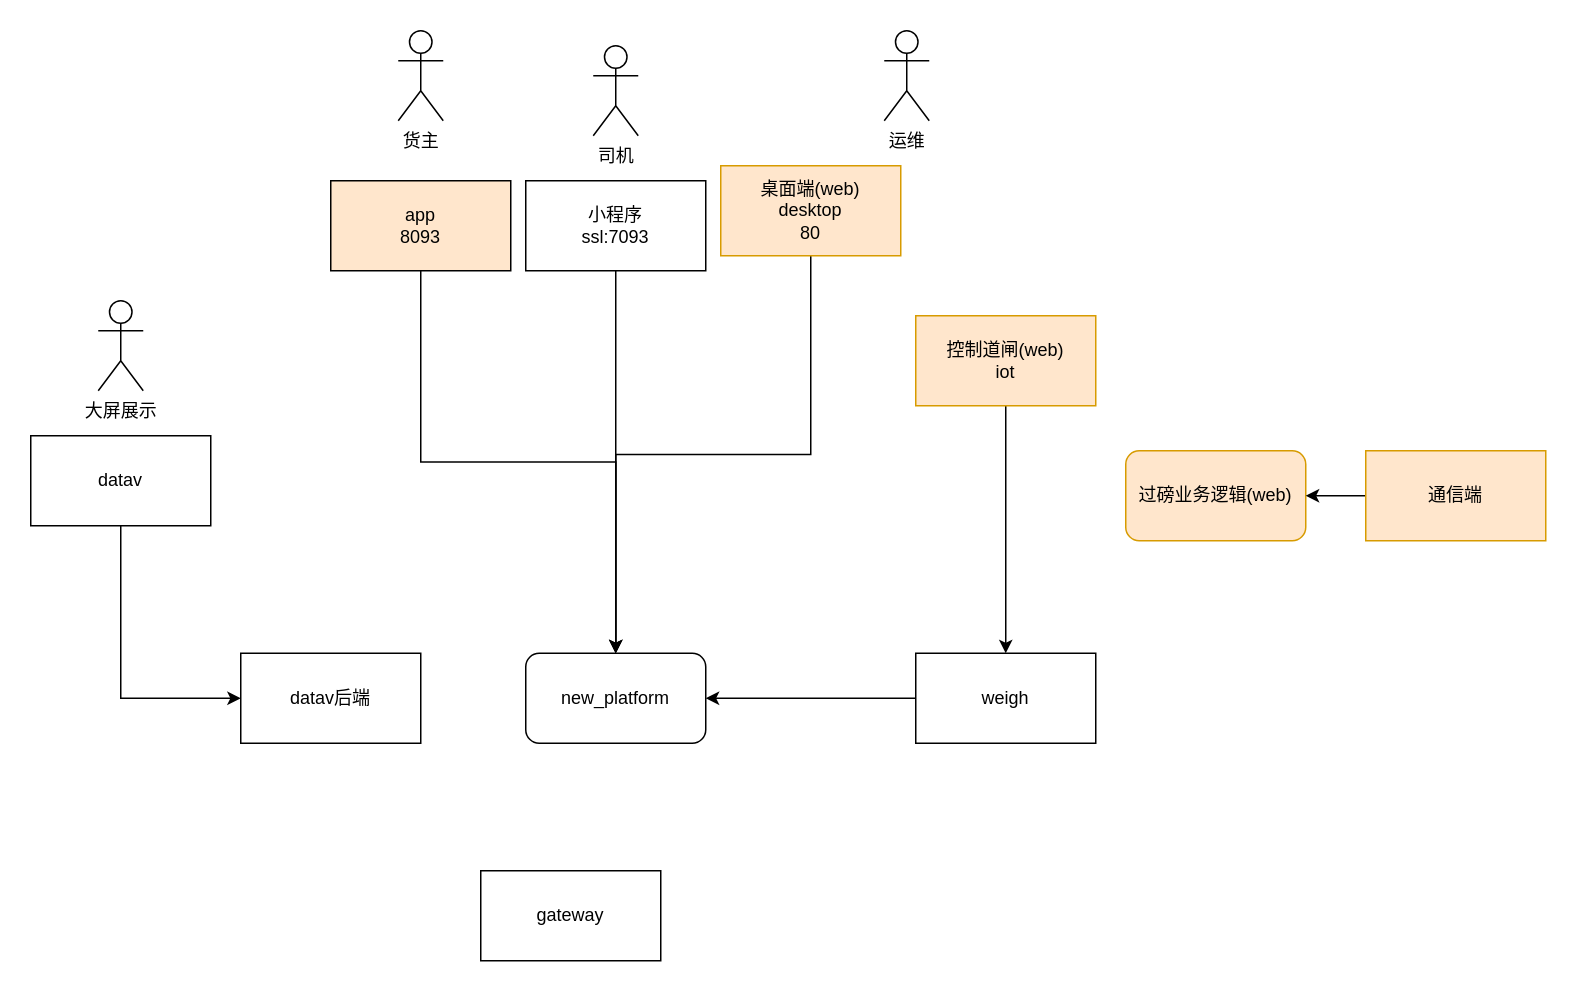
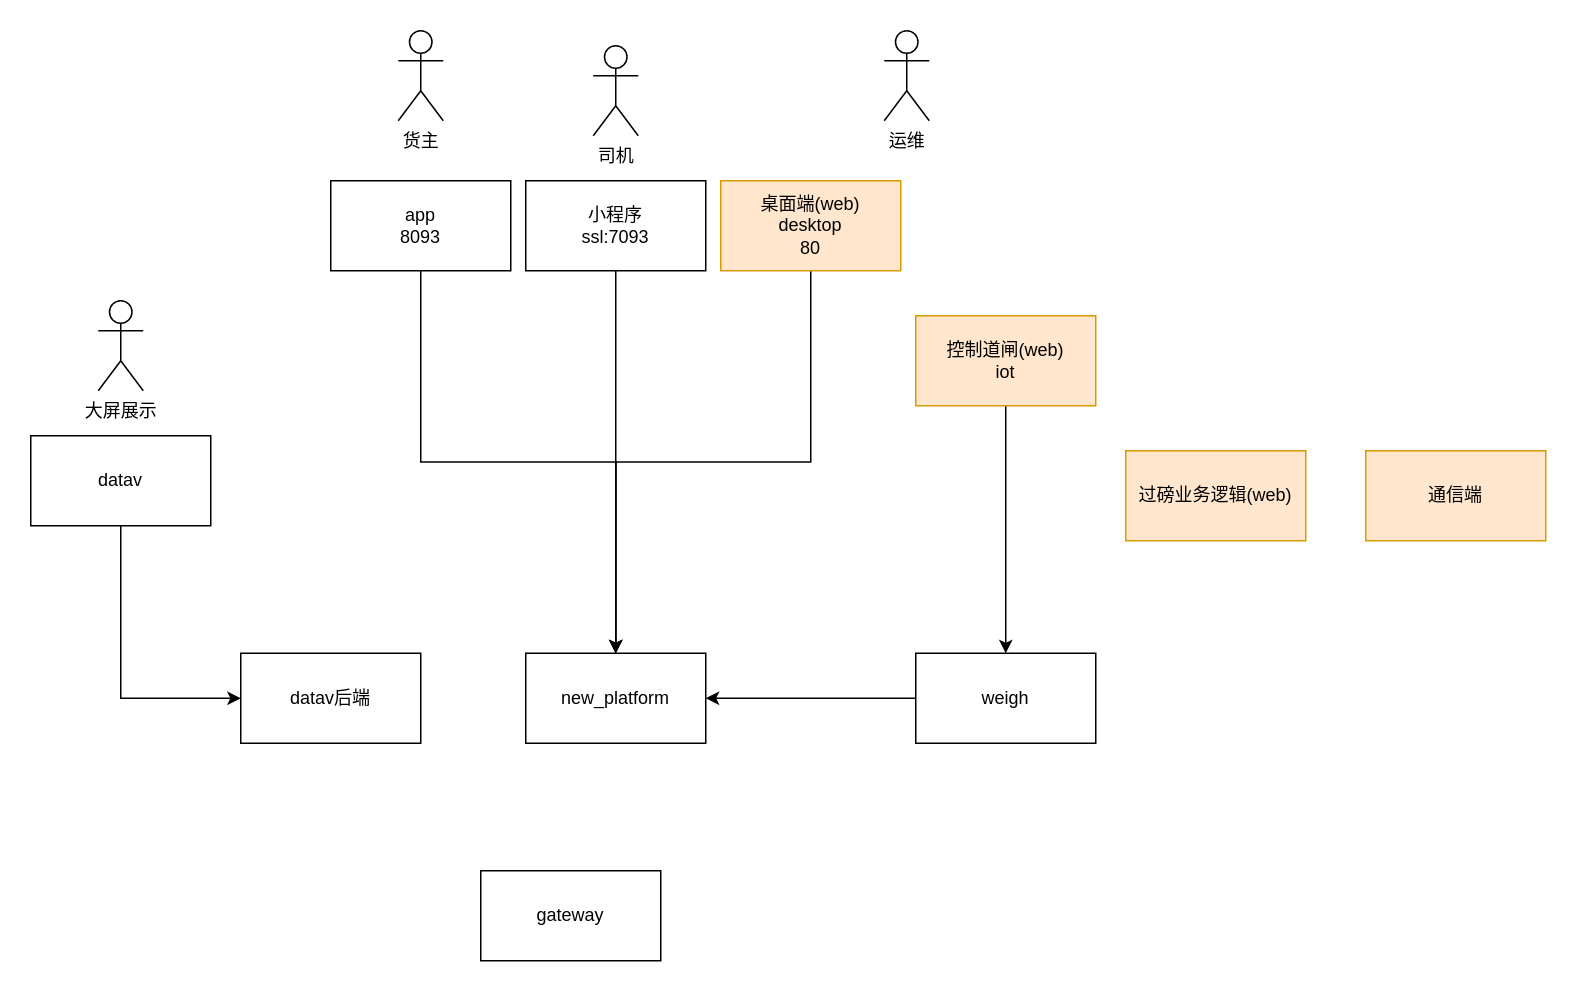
  <mxCell id="0" />
  <mxCell id="1" parent="0" />
  <mxCell id="2" style="edgeStyle=orthogonalEdgeStyle;rounded=0;orthogonalLoop=1;jettySize=auto;html=1;exitX=0.5;exitY=1;exitDx=0;exitDy=0;" parent="1" source="3" target="19" edge="1"><mxGeometry relative="1" as="geometry" /></mxCell>
- <mxCell id="3" value="桌面端(web)&lt;br&gt;desktop&lt;br&gt;80" style="rounded=0;whiteSpace=wrap;html=1;fillColor=#ffe6cc;strokeColor=#d79b00;" parent="1" vertex="1"><mxGeometry x="480" y="110" width="120" height="60" as="geometry" /></mxCell>
+ <mxCell id="3" value="桌面端(web)&lt;br&gt;desktop&lt;br&gt;80" style="rounded=0;whiteSpace=wrap;html=1;fillColor=#ffe6cc;strokeColor=#d79b00;" parent="1" vertex="1"><mxGeometry x="480" y="120" width="120" height="60" as="geometry" /></mxCell>
  <mxCell id="4" style="edgeStyle=orthogonalEdgeStyle;rounded=0;orthogonalLoop=1;jettySize=auto;html=1;exitX=0.5;exitY=1;exitDx=0;exitDy=0;" parent="1" source="5" target="18" edge="1"><mxGeometry relative="1" as="geometry" /></mxCell>
  <mxCell id="5" value="控制道闸(web)&lt;br&gt;iot" style="rounded=0;whiteSpace=wrap;html=1;fillColor=#ffe6cc;strokeColor=#d79b00;" parent="1" vertex="1"><mxGeometry x="610" y="210" width="120" height="60" as="geometry" /></mxCell>
- <mxCell id="6" value="过磅业务逻辑(web)" style="whiteSpace=wrap;html=1;fillColor=#ffe6cc;strokeColor=#d79b00;rounded=1;" parent="1" vertex="1"><mxGeometry x="750" y="300" width="120" height="60" as="geometry" /></mxCell>
+ <mxCell id="6" value="过磅业务逻辑(web)" style="rounded=0;whiteSpace=wrap;html=1;fillColor=#ffe6cc;strokeColor=#d79b00;" parent="1" vertex="1"><mxGeometry x="750" y="300" width="120" height="60" as="geometry" /></mxCell>
  <mxCell id="7" value="运维" style="shape=umlActor;verticalLabelPosition=bottom;verticalAlign=top;html=1;outlineConnect=0;" parent="1" vertex="1"><mxGeometry x="589" y="20" width="30" height="60" as="geometry" /></mxCell>
  <mxCell id="8" style="edgeStyle=orthogonalEdgeStyle;rounded=0;orthogonalLoop=1;jettySize=auto;html=1;exitX=0.5;exitY=1;exitDx=0;exitDy=0;entryX=0.5;entryY=0;entryDx=0;entryDy=0;" parent="1" source="9" target="19" edge="1"><mxGeometry relative="1" as="geometry" /></mxCell>
  <mxCell id="9" value="小程序&lt;br&gt;ssl:7093" style="rounded=0;whiteSpace=wrap;html=1;" parent="1" vertex="1"><mxGeometry x="350" y="120" width="120" height="60" as="geometry" /></mxCell>
  <mxCell id="10" value="司机" style="shape=umlActor;verticalLabelPosition=bottom;verticalAlign=top;html=1;outlineConnect=0;" parent="1" vertex="1"><mxGeometry x="395" y="30" width="30" height="60" as="geometry" /></mxCell>
  <mxCell id="11" value="gateway" style="rounded=0;whiteSpace=wrap;html=1;" parent="1" vertex="1"><mxGeometry x="320" y="580" width="120" height="60" as="geometry" /></mxCell>
  <mxCell id="12" style="edgeStyle=orthogonalEdgeStyle;rounded=0;orthogonalLoop=1;jettySize=auto;html=1;exitX=0.5;exitY=1;exitDx=0;exitDy=0;entryX=0.5;entryY=0;entryDx=0;entryDy=0;" parent="1" source="13" target="19" edge="1"><mxGeometry relative="1" as="geometry"><mxPoint x="480" y="440" as="targetPoint" /></mxGeometry></mxCell>
- <mxCell id="13" value="app&lt;br&gt;8093" style="rounded=0;whiteSpace=wrap;html=1;fillColor=#ffe6cc;" parent="1" vertex="1"><mxGeometry x="220" y="120" width="120" height="60" as="geometry" /></mxCell>
+ <mxCell id="13" value="app&lt;br&gt;8093" style="rounded=0;whiteSpace=wrap;html=1;" parent="1" vertex="1"><mxGeometry x="220" y="120" width="120" height="60" as="geometry" /></mxCell>
  <mxCell id="14" value="货主" style="shape=umlActor;verticalLabelPosition=bottom;verticalAlign=top;html=1;outlineConnect=0;" parent="1" vertex="1"><mxGeometry x="265" y="20" width="30" height="60" as="geometry" /></mxCell>
- <mxCell id="15" style="edgeStyle=orthogonalEdgeStyle;rounded=0;orthogonalLoop=1;jettySize=auto;html=1;exitX=0;exitY=0.5;exitDx=0;exitDy=0;entryX=1;entryY=0.5;entryDx=0;entryDy=0;" parent="1" source="16" target="6" edge="1"><mxGeometry relative="1" as="geometry" /></mxCell>
  <mxCell id="16" value="通信端" style="rounded=0;whiteSpace=wrap;html=1;fillColor=#ffe6cc;strokeColor=#d79b00;" parent="1" vertex="1"><mxGeometry x="910" y="300" width="120" height="60" as="geometry" /></mxCell>
  <mxCell id="17" style="edgeStyle=orthogonalEdgeStyle;rounded=0;orthogonalLoop=1;jettySize=auto;html=1;exitX=0;exitY=0.5;exitDx=0;exitDy=0;entryX=1;entryY=0.5;entryDx=0;entryDy=0;" parent="1" source="18" target="19" edge="1"><mxGeometry relative="1" as="geometry" /></mxCell>
  <mxCell id="18" value="weigh" style="rounded=0;whiteSpace=wrap;html=1;" parent="1" vertex="1"><mxGeometry x="610" y="435" width="120" height="60" as="geometry" /></mxCell>
- <mxCell id="19" value="new_platform" style="whiteSpace=wrap;html=1;rounded=1;" parent="1" vertex="1"><mxGeometry x="350" y="435" width="120" height="60" as="geometry" /></mxCell>
+ <mxCell id="19" value="new_platform" style="rounded=0;whiteSpace=wrap;html=1;" parent="1" vertex="1"><mxGeometry x="350" y="435" width="120" height="60" as="geometry" /></mxCell>
  <mxCell id="20" value="大屏展示" style="shape=umlActor;verticalLabelPosition=bottom;verticalAlign=top;html=1;outlineConnect=0;" parent="1" vertex="1"><mxGeometry x="65" y="200" width="30" height="60" as="geometry" /></mxCell>
  <mxCell id="21" style="edgeStyle=orthogonalEdgeStyle;rounded=0;orthogonalLoop=1;jettySize=auto;html=1;exitX=0.5;exitY=1;exitDx=0;exitDy=0;entryX=0;entryY=0.5;entryDx=0;entryDy=0;" parent="1" source="22" target="23" edge="1"><mxGeometry relative="1" as="geometry" /></mxCell>
  <mxCell id="22" value="datav" style="rounded=0;whiteSpace=wrap;html=1;" parent="1" vertex="1"><mxGeometry x="20" y="290" width="120" height="60" as="geometry" /></mxCell>
  <mxCell id="23" value="datav后端" style="rounded=0;whiteSpace=wrap;html=1;" parent="1" vertex="1"><mxGeometry x="160" y="435" width="120" height="60" as="geometry" /></mxCell>
